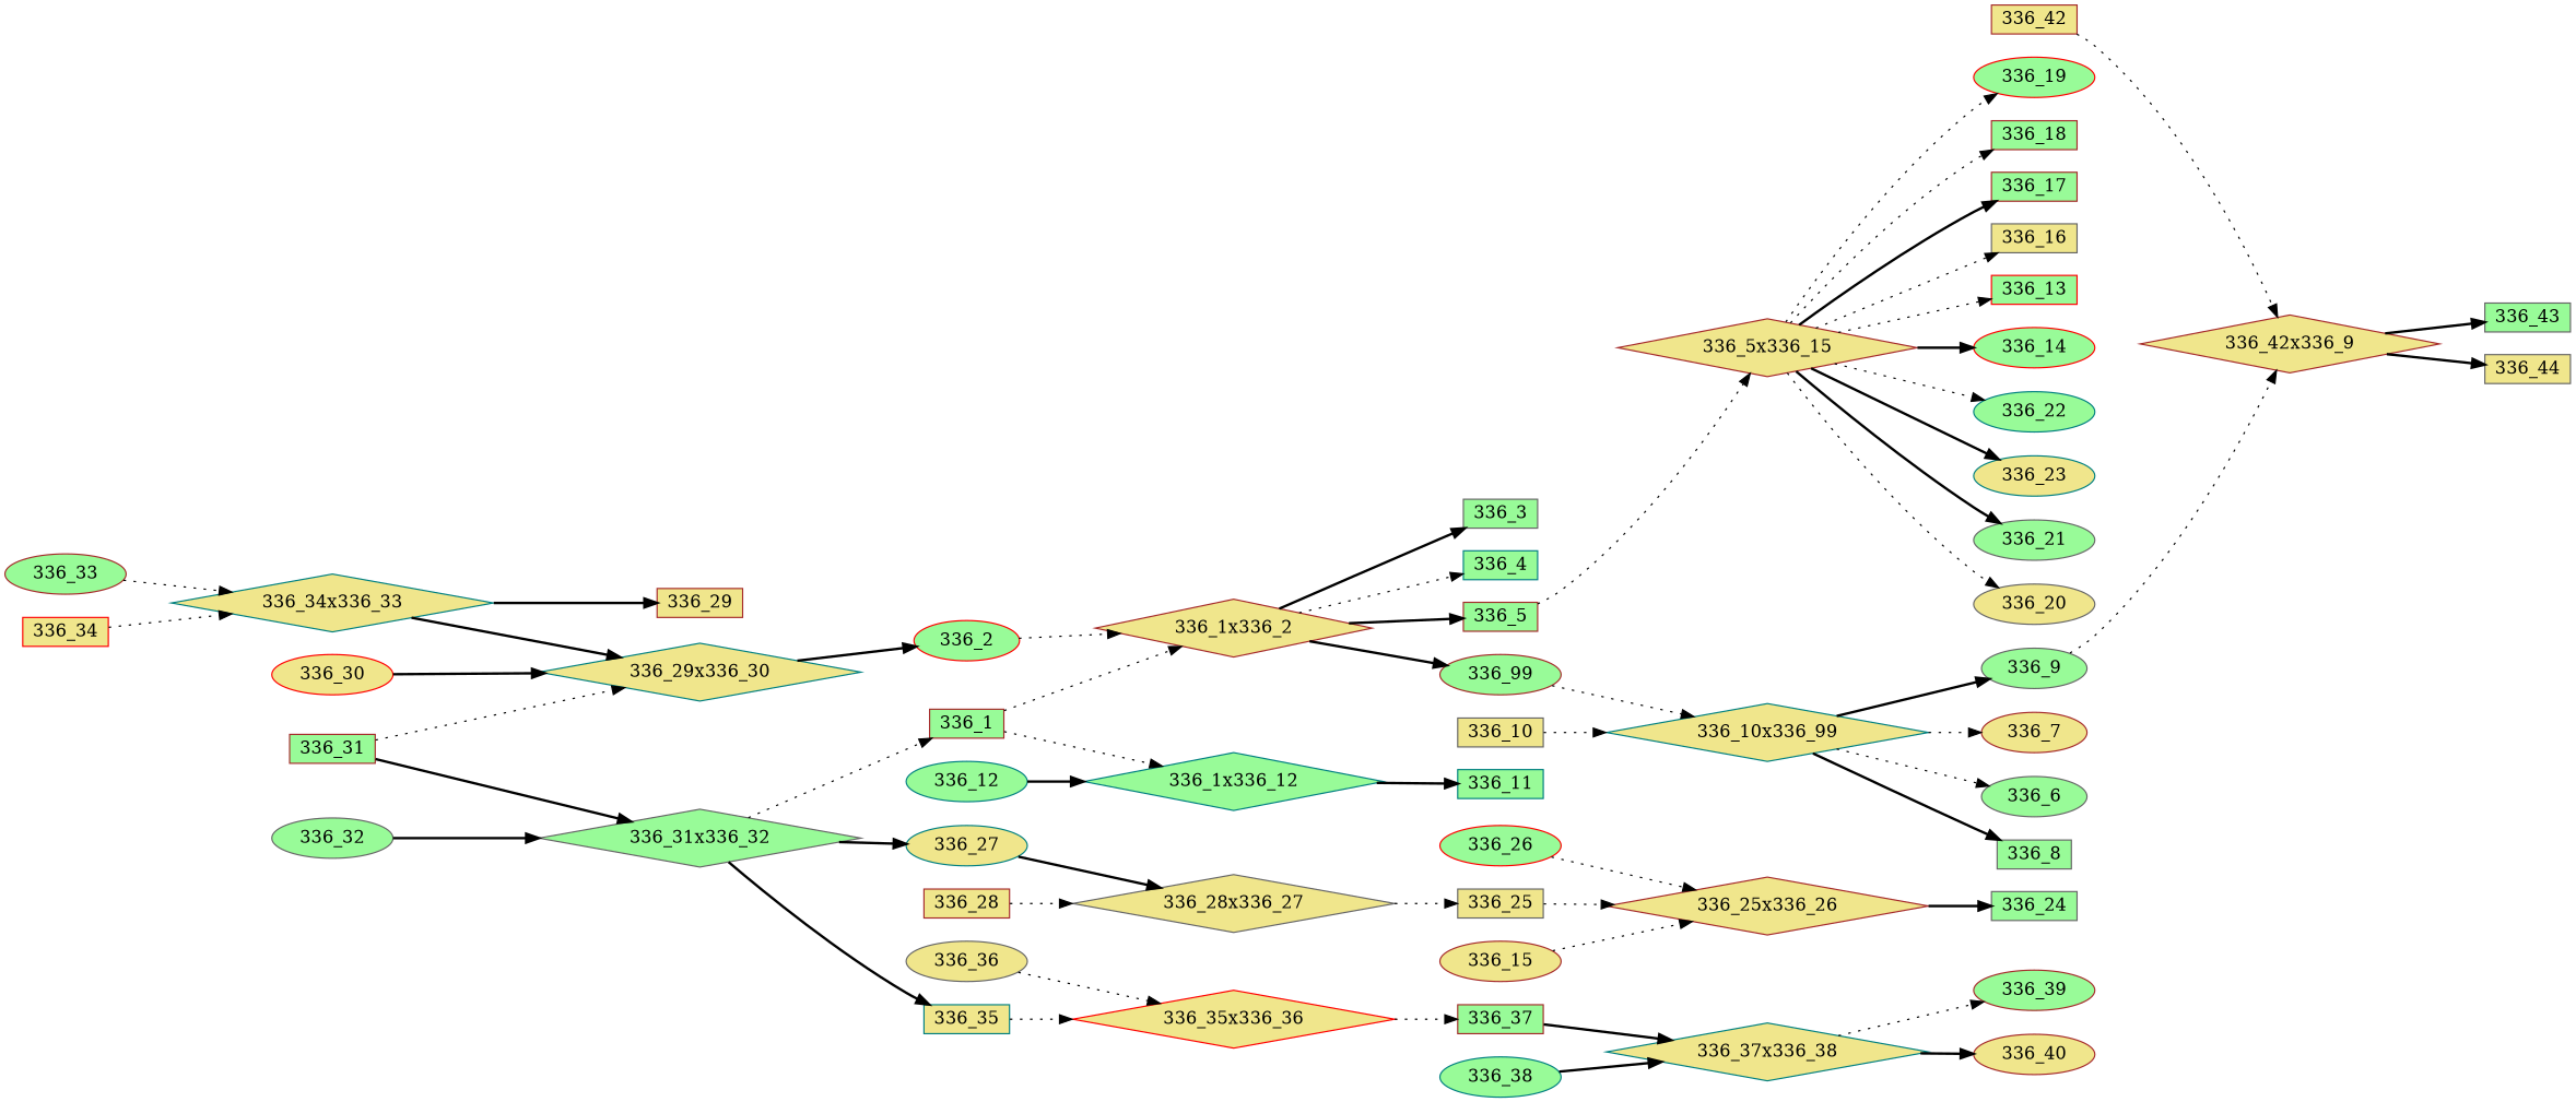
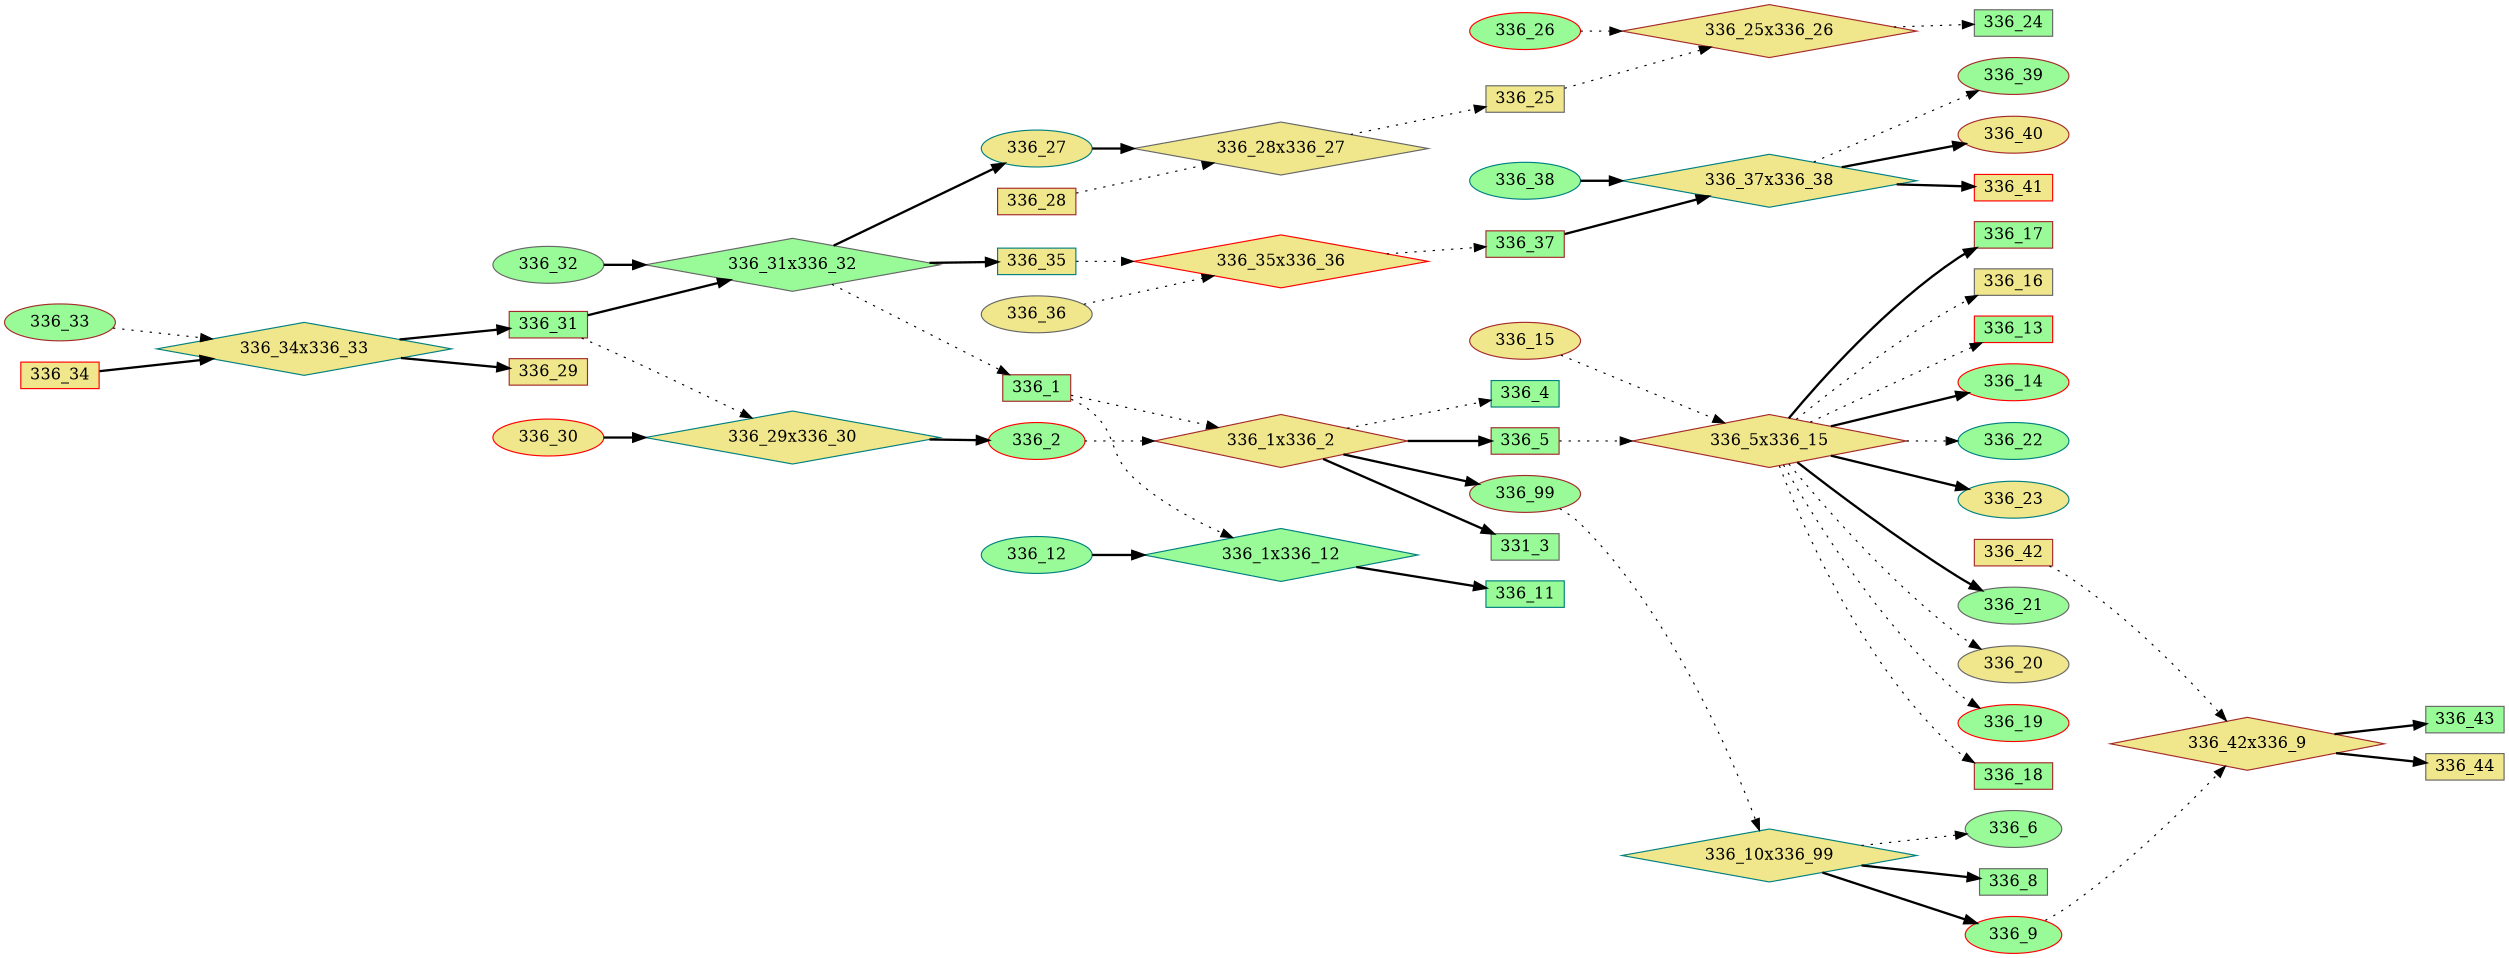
  digraph {
    fontname="DejaVu Serif"
    rankdir=LR
    node [color=brown fillcolor=palegreen fontcolor=black fontname="DejaVu Serif" regular=0 shape=box style=filled]
    edge [fontname="DejaVu Serif" style=dotted]
    "336_1" [height=0.3 width=0.5]
    "336_1x336_2" [fillcolor=khaki height=.1 shape=diamond width=.1 fontcolor="" regular=""]
    "336_1x336_12" [color=teal height=.1 shape=diamond width=.1 fontcolor="" regular=""]
    "336_5" [height=0.3 width=0.5]
-   "336_3" [color=gray40 height=0.3 width=0.5]
+   "336_3" [color=gray40 height=0.3 width=0.5 label="331_3"]
    "336_4" [color=teal height=0.3 width=0.5]
    "336_99" [height=0.3 shape=ellipse width=0.5]
    "336_11" [color=teal height=0.3 width=0.5]
    "336_31x336_32" [color=gray40 height=.1 shape=diamond width=.1 fontcolor="" regular=""]
    "336_27" [color=teal fillcolor=khaki height=0.3 shape=ellipse width=0.5]
    "336_35" [color=teal fillcolor=khaki height=0.3 width=0.5]
    "336_28x336_27" [color=gray40 fillcolor=khaki height=.1 shape=diamond width=.1 fontcolor="" regular=""]
    "336_35x336_36" [color=red fillcolor=khaki height=.1 shape=diamond width=.1 fontcolor="" regular=""]
    "336_5x336_15" [fillcolor=khaki height=.1 shape=diamond width=.1 fontcolor="" regular=""]
    "336_10x336_99" [color=teal fillcolor=khaki height=.1 shape=diamond width=.1 fontcolor="" regular=""]
    "336_22" [color=teal height=0.3 shape=ellipse width=0.5]
    "336_23" [color=teal fillcolor=khaki height=0.3 shape=ellipse width=0.5]
    "336_21" [color=gray40 height=0.3 shape=ellipse width=0.5]
    "336_20" [color=gray40 fillcolor=khaki height=0.3 shape=ellipse width=0.5]
    "336_19" [color=red height=0.3 shape=ellipse width=0.5]
    "336_18" [height=0.3 width=0.5]
    "336_17" [height=0.3 width=0.5]
    "336_16" [color=gray40 fillcolor=khaki height=0.3 width=0.5]
    "336_13" [color=red height=0.3 width=0.5]
    "336_14" [color=red height=0.3 shape=ellipse width=0.5]
    "336_6" [color=gray40 height=0.3 shape=ellipse width=0.5]
    "336_8" [color=gray40 height=0.3 width=0.5]
-   "336_9" [color=gray40 height=0.3 shape=ellipse width=0.5]
-   "336_7" [fillcolor=khaki height=0.3 shape=ellipse width=0.5]
+   "336_9" [color=red height=0.3 shape=ellipse width=0.5]
    "336_42x336_9" [fillcolor=khaki height=.1 shape=diamond width=.1 fontcolor="" regular=""]
-   "336_10" [color=gray40 fillcolor=khaki height=0.3 width=0.5]
    "336_12" [color=teal height=0.3 shape=ellipse width=0.5]
    "336_43" [color=gray40 height=0.3 width=0.5]
    "336_44" [color=gray40 fillcolor=khaki height=0.3 width=0.5]
    "336_2" [color=red height=0.3 shape=ellipse width=0.5]
    "336_29x336_30" [color=teal fillcolor=khaki height=.1 shape=diamond width=.1 fontcolor="" regular=""]
    "336_31" [height=0.3 width=0.5]
    "336_34x336_33" [color=teal fillcolor=khaki height=.1 shape=diamond width=.1 fontcolor="" regular=""]
    "336_29" [fillcolor=khaki height=0.3 width=0.5]
    "336_26" [color=red height=0.3 shape=ellipse width=0.5]
    "336_25x336_26" [fillcolor=khaki height=.1 shape=diamond width=.1 fontcolor="" regular=""]
    "336_24" [color=gray40 height=0.3 width=0.5]
    "336_25" [color=gray40 fillcolor=khaki height=0.3 width=0.5]
    "336_28" [fillcolor=khaki height=0.3 width=0.5]
    "336_38" [color=teal height=0.3 shape=ellipse width=0.5]
    "336_37x336_38" [color=teal fillcolor=khaki height=.1 shape=diamond width=.1 fontcolor="" regular=""]
    "336_39" [height=0.3 shape=ellipse width=0.5]
    "336_40" [fillcolor=khaki height=0.3 shape=ellipse width=0.5]
+   "336_41" [color=red fillcolor=khaki height=0.3 width=0.5]
    "336_32" [color=gray40 height=0.3 shape=ellipse width=0.5]
    "336_37" [height=0.3 width=0.5]
    "336_30" [color=red fillcolor=khaki height=0.3 shape=ellipse width=0.5]
    "336_36" [color=gray40 fillcolor=khaki height=0.3 shape=ellipse width=0.5]
    "336_15" [fillcolor=khaki height=0.3 shape=ellipse width=0.5]
    "336_42" [fillcolor=khaki height=0.3 width=0.5]
    "336_33" [height=0.3 shape=ellipse width=0.5]
    "336_34" [color=red fillcolor=khaki height=0.3 width=0.5]
    "336_1" -> "336_1x336_2"
    "336_1" -> "336_1x336_12"
    "336_1x336_2" -> "336_5" [style=bold]
    "336_1x336_2" -> "336_3" [style=bold]
    "336_1x336_2" -> "336_4"
    "336_1x336_2" -> "336_99" [style=bold]
    "336_1x336_12" -> "336_11" [style=bold]
    "336_5" -> "336_5x336_15"
    "336_99" -> "336_10x336_99"
    "336_31x336_32" -> "336_1"
    "336_31x336_32" -> "336_27" [style=bold]
    "336_31x336_32" -> "336_35" [style=bold]
    "336_27" -> "336_28x336_27" [style=bold]
    "336_35" -> "336_35x336_36"
    "336_28x336_27" -> "336_25"
    "336_35x336_36" -> "336_37"
    "336_5x336_15" -> "336_22"
    "336_5x336_15" -> "336_23" [style=bold]
    "336_5x336_15" -> "336_21" [style=bold]
    "336_5x336_15" -> "336_20"
    "336_5x336_15" -> "336_19"
    "336_5x336_15" -> "336_18"
    "336_5x336_15" -> "336_17" [style=bold]
    "336_5x336_15" -> "336_16"
    "336_5x336_15" -> "336_13"
    "336_5x336_15" -> "336_14" [style=bold]
    "336_10x336_99" -> "336_6"
    "336_10x336_99" -> "336_8" [style=bold]
    "336_10x336_99" -> "336_9" [style=bold]
-   "336_10x336_99" -> "336_7"
    "336_9" -> "336_42x336_9"
    "336_42x336_9" -> "336_43" [style=bold]
    "336_42x336_9" -> "336_44" [style=bold]
-   "336_10" -> "336_10x336_99"
    "336_12" -> "336_1x336_12" [style=bold]
    "336_2" -> "336_1x336_2"
    "336_29x336_30" -> "336_2" [style=bold]
    "336_31" -> "336_31x336_32" [style=bold]
    "336_31" -> "336_29x336_30"
-   "336_34x336_33" -> "336_29x336_30" [style=bold]
+   "336_34x336_33" -> "336_31" [style=bold]
    "336_34x336_33" -> "336_29" [style=bold]
    "336_26" -> "336_25x336_26"
-   "336_25x336_26" -> "336_24" [style=bold]
+   "336_25x336_26" -> "336_24"
    "336_25" -> "336_25x336_26"
    "336_28" -> "336_28x336_27"
    "336_38" -> "336_37x336_38" [style=bold]
    "336_37x336_38" -> "336_39"
    "336_37x336_38" -> "336_40" [style=bold]
+   "336_37x336_38" -> "336_41" [style=bold]
    "336_32" -> "336_31x336_32" [style=bold]
    "336_37" -> "336_37x336_38" [style=bold]
    "336_30" -> "336_29x336_30" [style=bold]
    "336_36" -> "336_35x336_36"
-   "336_15" -> "336_25x336_26"
+   "336_15" -> "336_5x336_15"
    "336_42" -> "336_42x336_9"
    "336_33" -> "336_34x336_33"
-   "336_34" -> "336_34x336_33"
+   "336_34" -> "336_34x336_33" [style=bold]
  }
